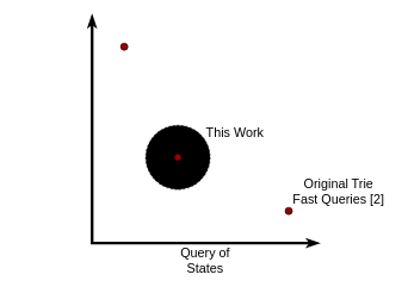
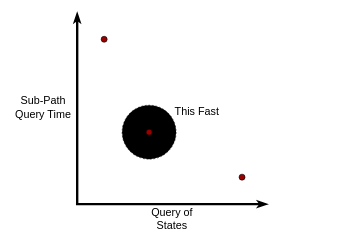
  <mxCell id="0" />
  <mxCell id="1" parent="0" />
  <mxCell id="2" value="" style="endArrow=classicThin;html=1;rounded=0;startSize=100;jumpSize=135;strokeWidth=4;endFill=0;" edge="1" parent="1"><mxGeometry width="50" height="50" relative="1" as="geometry"><mxPoint x="128" y="340" as="sourcePoint" /><mxPoint x="128" y="20" as="targetPoint" /></mxGeometry></mxCell>
  <mxCell id="3" value="" style="endArrow=classicThin;html=1;rounded=0;startSize=100;jumpSize=135;strokeWidth=4;endFill=0;" edge="1" parent="1"><mxGeometry width="50" height="50" relative="1" as="geometry"><mxPoint x="126" y="340" as="sourcePoint" /><mxPoint x="446" y="340" as="targetPoint" /></mxGeometry></mxCell>
+ <mxCell id="4" value="&lt;font style=&quot;font-size: 18px;&quot;&gt;Sub-Path Query Time&lt;/font&gt;" style="text;html=1;whiteSpace=wrap;strokeColor=none;fillColor=none;align=center;verticalAlign=middle;rounded=0;" vertex="1" parent="1"><mxGeometry x="20" y="164" width="103" height="30" as="geometry" /></mxCell>
  <mxCell id="5" value="&lt;font style=&quot;font-size: 18px;&quot;&gt;Query of States&lt;/font&gt;" style="text;html=1;whiteSpace=wrap;strokeColor=none;fillColor=none;align=center;verticalAlign=middle;rounded=0;" vertex="1" parent="1"><mxGeometry x="245" y="350" width="83" height="30" as="geometry" /></mxCell>
  <mxCell id="6" value="" style="ellipse;whiteSpace=wrap;html=1;aspect=fixed;fillColor=light-dark(#990000,#990000);" vertex="1" parent="1"><mxGeometry x="168" y="60" width="10" height="10" as="geometry" /></mxCell>
  <mxCell id="7" value="" style="ellipse;whiteSpace=wrap;html=1;aspect=fixed;fillColor=light-dark(#990000,#990000);" vertex="1" parent="1"><mxGeometry x="398" y="290" width="10" height="10" as="geometry" /></mxCell>
- <mxCell id="8" value="&lt;div&gt;&lt;font style=&quot;font-size: 18px;&quot;&gt;Original Trie&lt;/font&gt;&lt;/div&gt;&lt;div&gt;&lt;font style=&quot;font-size: 18px;&quot;&gt;Fast Queries [2]&lt;/font&gt;&lt;/div&gt;" style="text;html=1;whiteSpace=wrap;strokeColor=none;fillColor=none;align=center;verticalAlign=middle;rounded=0;" vertex="1" parent="1"><mxGeometry x="398" y="248" width="150" height="40" as="geometry" /></mxCell>
  <mxCell id="9" value="" style="ellipse;whiteSpace=wrap;html=1;aspect=fixed;dashed=1;fillColor=light-dark(#FFCCCC,#FFCCCC);fillStyle=zigzag-line;" vertex="1" parent="1"><mxGeometry x="203" y="175" width="90" height="90" as="geometry" /></mxCell>
  <mxCell id="10" value="" style="ellipse;whiteSpace=wrap;html=1;aspect=fixed;fillColor=light-dark(#990000,#990000);" vertex="1" parent="1"><mxGeometry x="243" y="215" width="10" height="10" as="geometry" /></mxCell>
- <mxCell id="11" value="&lt;font style=&quot;font-size: 18px;&quot;&gt;This Work&lt;/font&gt;" style="text;html=1;whiteSpace=wrap;strokeColor=none;fillColor=none;align=center;verticalAlign=middle;rounded=0;" vertex="1" parent="1"><mxGeometry x="278" y="170" width="100" height="30" as="geometry" /></mxCell>
+ <mxCell id="11" value="&lt;font style=&quot;font-size: 18px;&quot;&gt;This Fast&lt;/font&gt;" style="text;html=1;whiteSpace=wrap;strokeColor=none;fillColor=none;align=center;verticalAlign=middle;rounded=0;" vertex="1" parent="1"><mxGeometry x="278" y="170" width="100" height="30" as="geometry" /></mxCell>
